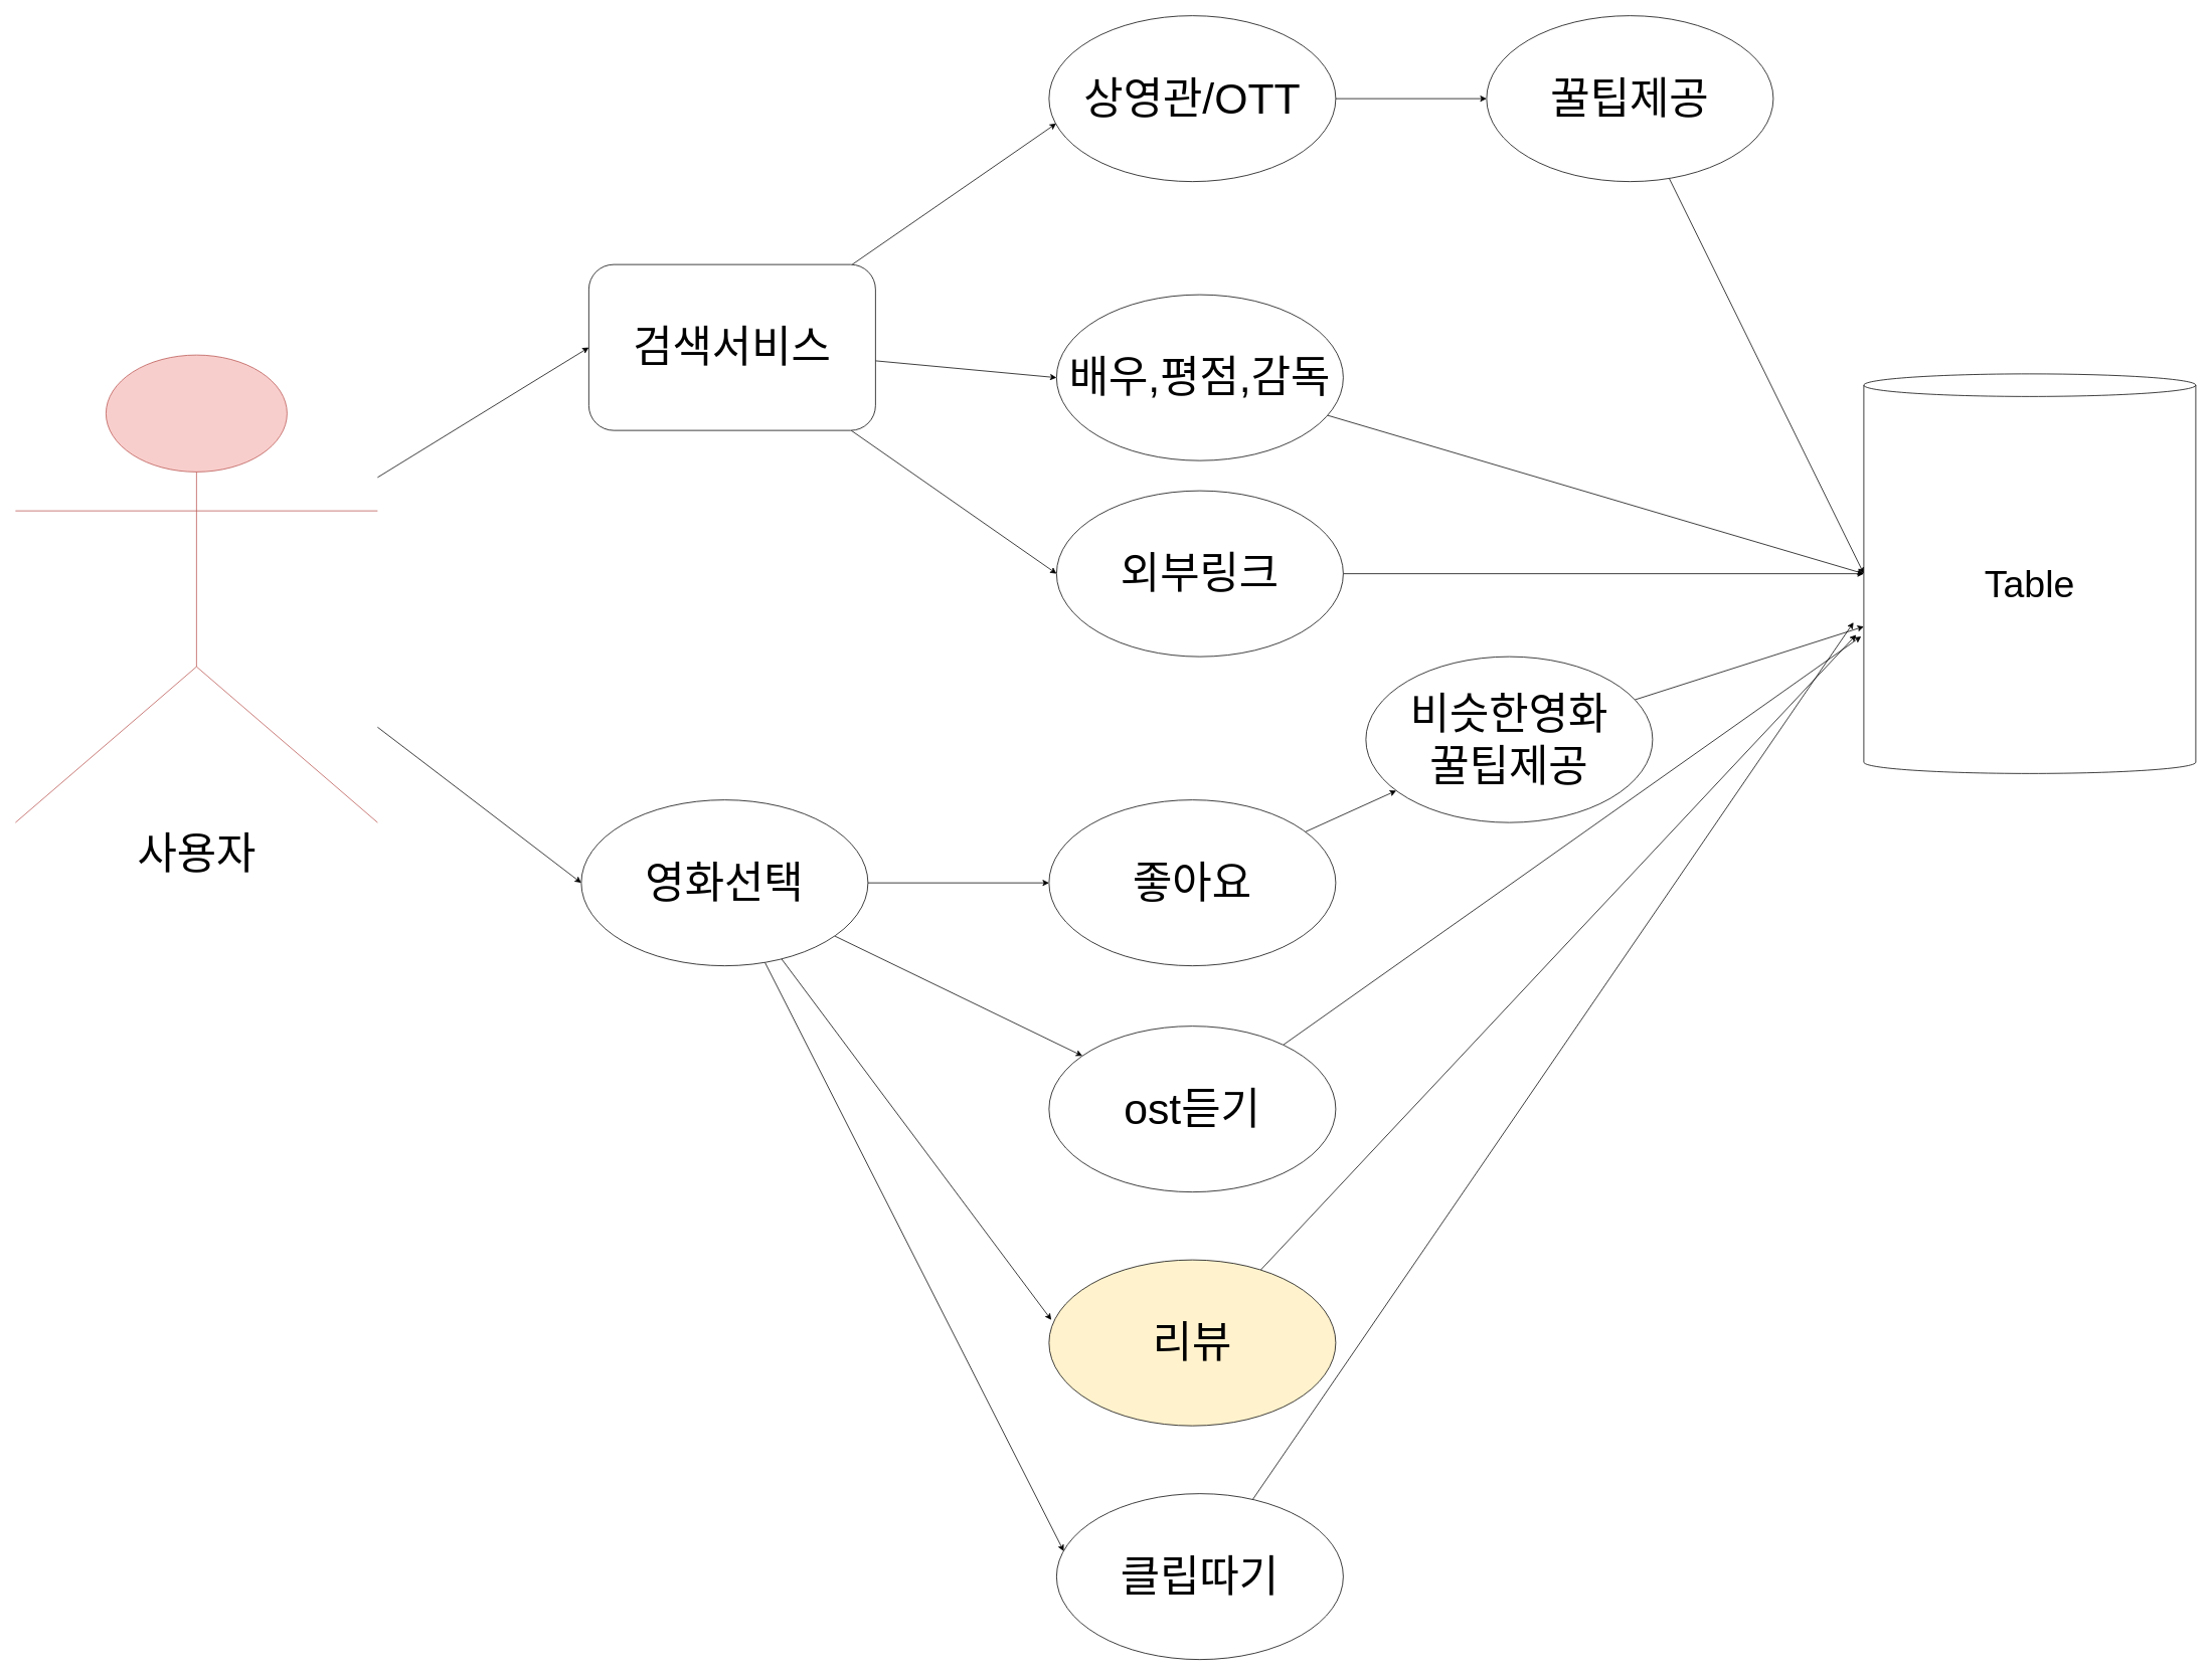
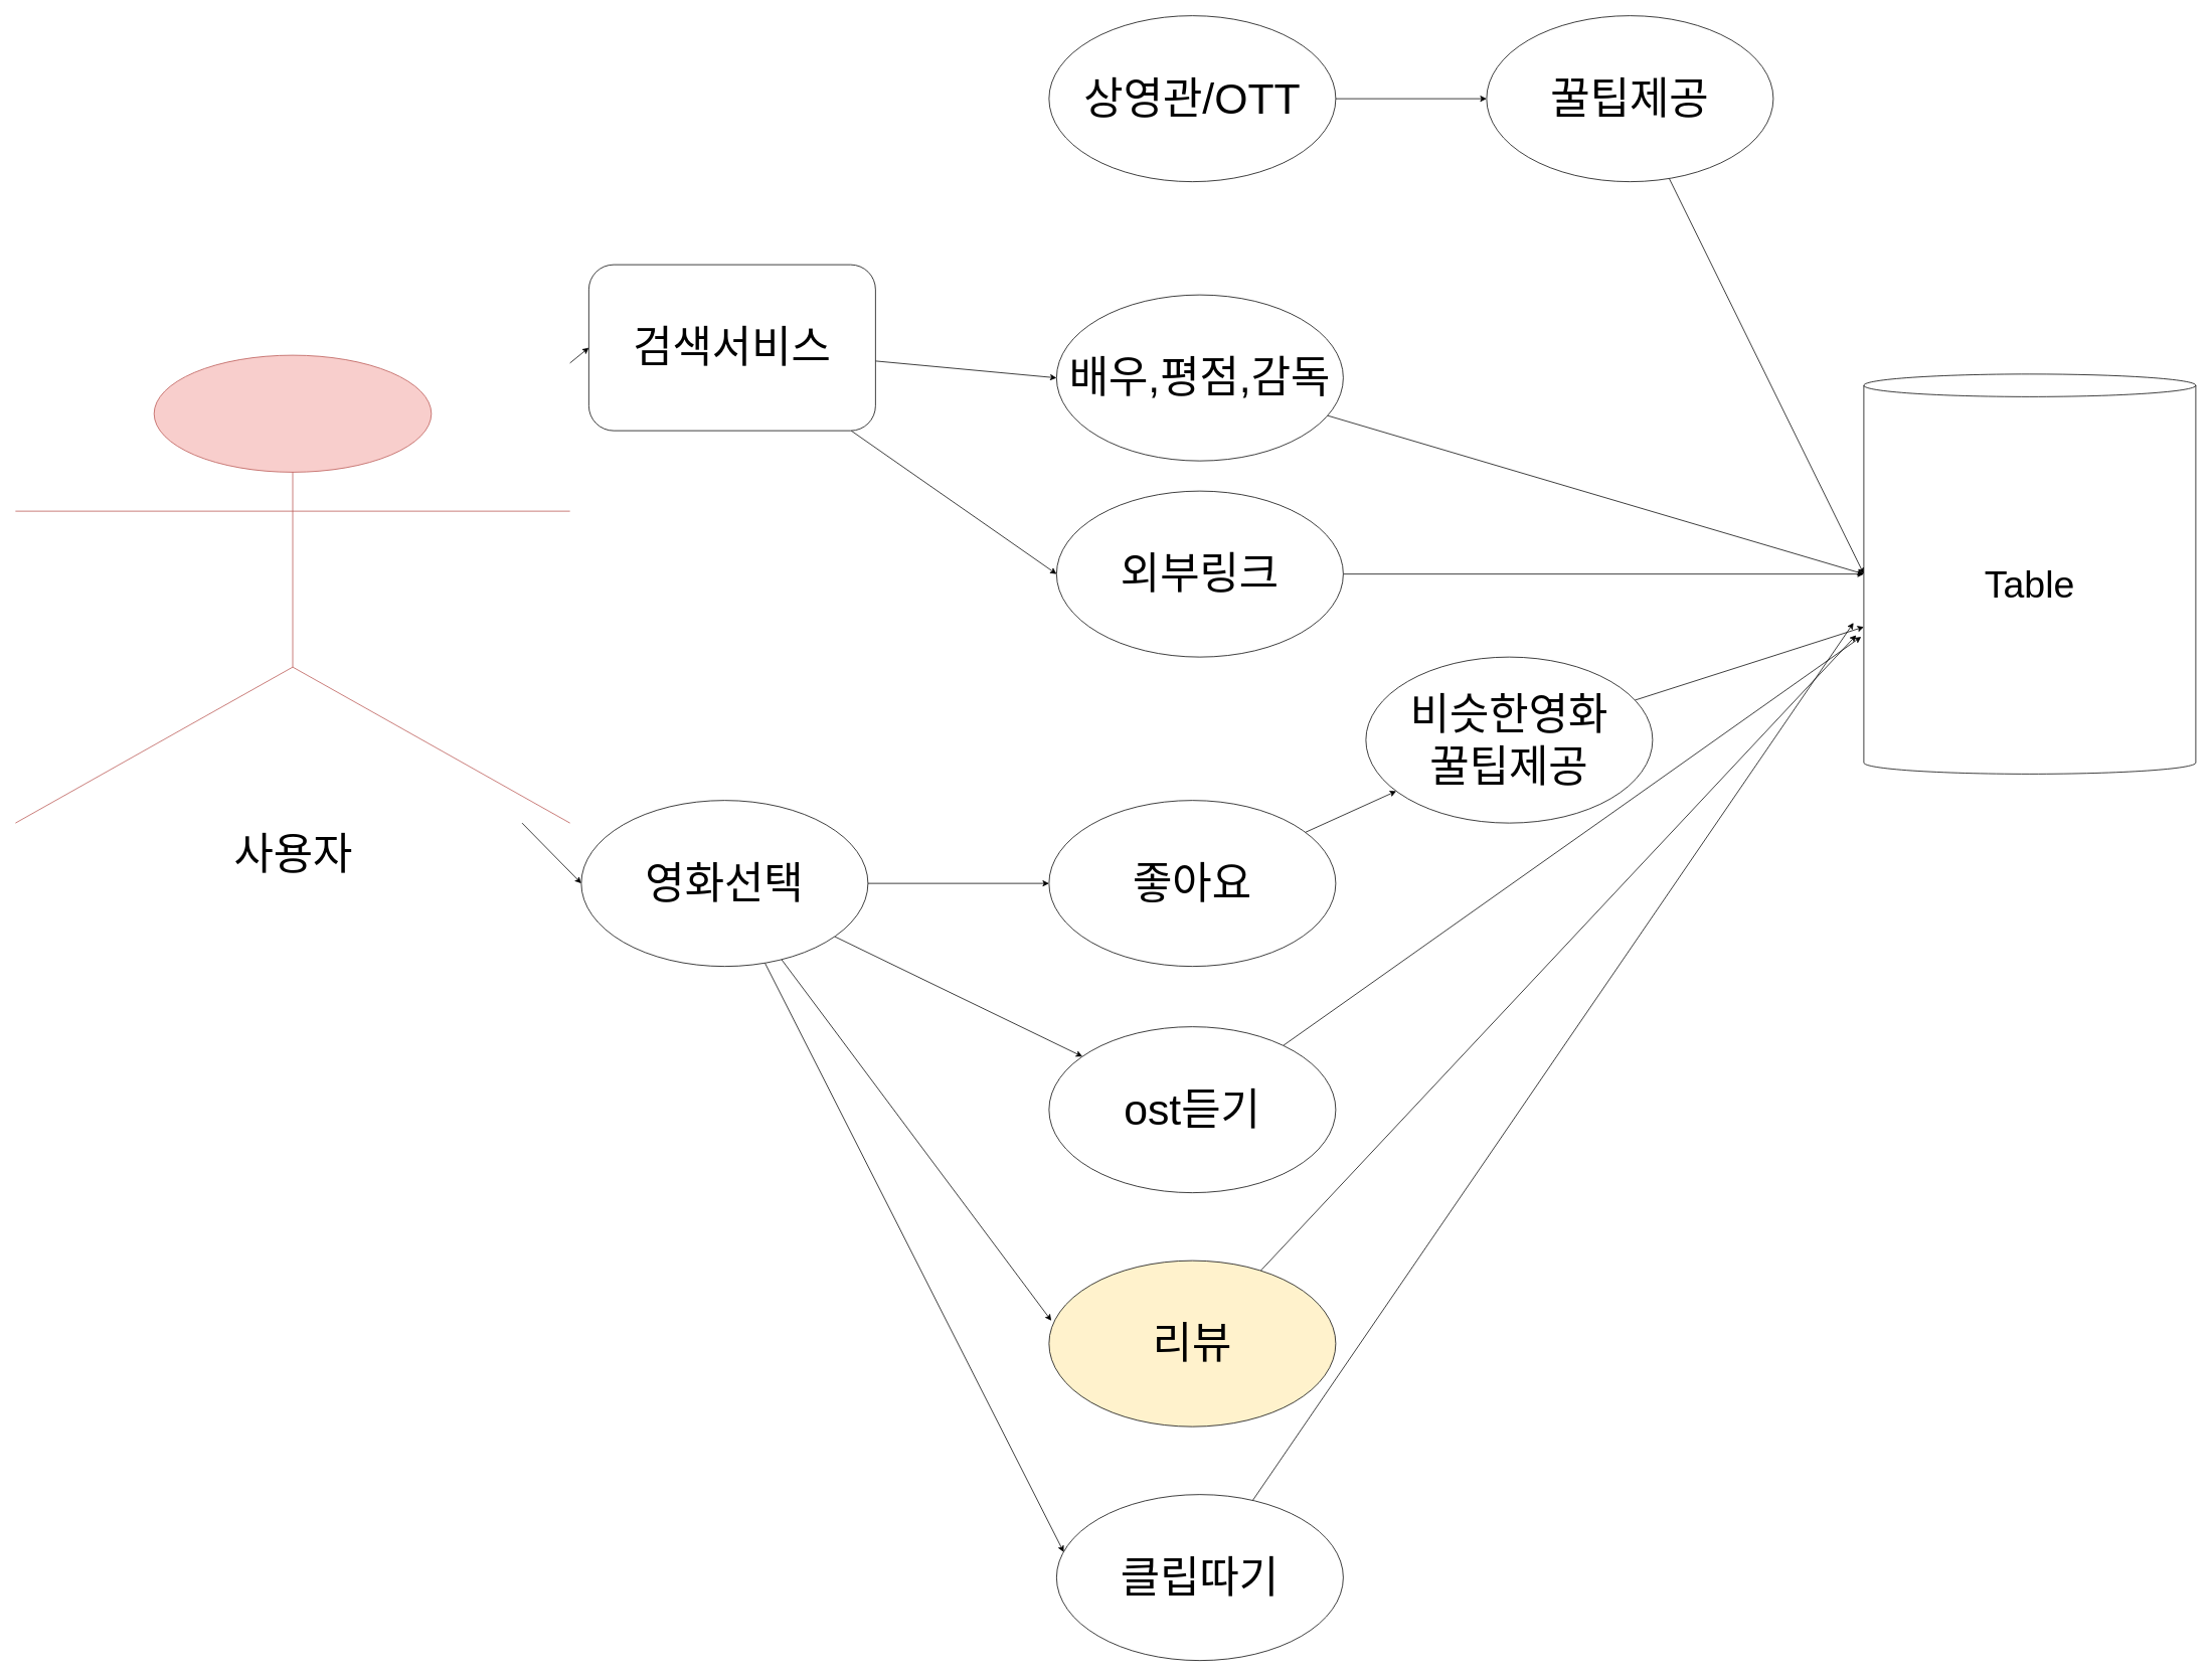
  <mxCell id="0" />
  <mxCell id="1" parent="0" />
  <mxCell id="2" style="edgeStyle=none;shape=connector;rounded=0;orthogonalLoop=1;jettySize=auto;html=1;labelBackgroundColor=default;strokeColor=default;fontFamily=Helvetica;fontSize=11;fontColor=default;endArrow=classic;entryX=0;entryY=0.5;entryDx=0;entryDy=0;" edge="1" parent="1" source="4" target="10"><mxGeometry relative="1" as="geometry"><mxPoint x="820" y="630" as="targetPoint" /></mxGeometry></mxCell>
  <mxCell id="3" style="edgeStyle=none;shape=connector;rounded=0;orthogonalLoop=1;jettySize=auto;html=1;entryX=0;entryY=0.5;entryDx=0;entryDy=0;labelBackgroundColor=default;strokeColor=default;fontFamily=Helvetica;fontSize=11;fontColor=default;endArrow=classic;" edge="1" parent="1" source="4" target="19"><mxGeometry relative="1" as="geometry" /></mxCell>
- <mxCell id="4" value="사용자&lt;br&gt;" style="shape=umlActor;verticalLabelPosition=bottom;verticalAlign=top;html=1;outlineConnect=0;fillColor=#f8cecc;strokeColor=#b85450;fontSize=57;" vertex="1" parent="1"><mxGeometry x="20" y="470" width="480" height="620" as="geometry" /></mxCell>
+ <mxCell id="4" value="사용자&lt;br&gt;" style="shape=umlActor;verticalLabelPosition=bottom;verticalAlign=top;html=1;outlineConnect=0;fillColor=#f8cecc;strokeColor=#b85450;fontSize=57;" vertex="1" parent="1"><mxGeometry x="20" y="470" width="735" height="620" as="geometry" /></mxCell>
  <mxCell id="5" style="edgeStyle=none;shape=connector;rounded=0;orthogonalLoop=1;jettySize=auto;html=1;entryX=0;entryY=0.5;entryDx=0;entryDy=0;labelBackgroundColor=default;strokeColor=default;fontFamily=Helvetica;fontSize=11;fontColor=default;endArrow=classic;" edge="1" parent="1" source="6" target="31"><mxGeometry relative="1" as="geometry" /></mxCell>
  <mxCell id="6" value="상영관/OTT" style="ellipse;whiteSpace=wrap;html=1;fontSize=57;" vertex="1" parent="1"><mxGeometry x="1390" y="20" width="380" height="220" as="geometry" /></mxCell>
  <mxCell id="7" style="rounded=0;orthogonalLoop=1;jettySize=auto;html=1;entryX=0;entryY=0.5;entryDx=0;entryDy=0;" edge="1" parent="1" source="10" target="12"><mxGeometry relative="1" as="geometry" /></mxCell>
- <mxCell id="8" style="rounded=0;orthogonalLoop=1;jettySize=auto;html=1;entryX=0.025;entryY=0.65;entryDx=0;entryDy=0;entryPerimeter=0;" edge="1" parent="1" source="10" target="6"><mxGeometry relative="1" as="geometry" /></mxCell>
  <mxCell id="9" style="rounded=0;orthogonalLoop=1;jettySize=auto;html=1;entryX=0;entryY=0.5;entryDx=0;entryDy=0;" edge="1" parent="1" source="10" target="14"><mxGeometry relative="1" as="geometry" /></mxCell>
  <mxCell id="10" value="검색서비스" style="whiteSpace=wrap;html=1;fontSize=57;rounded=1;" vertex="1" parent="1"><mxGeometry x="780" y="350" width="380" height="220" as="geometry" /></mxCell>
  <mxCell id="11" style="edgeStyle=none;shape=connector;rounded=0;orthogonalLoop=1;jettySize=auto;html=1;labelBackgroundColor=default;strokeColor=default;fontFamily=Helvetica;fontSize=11;fontColor=default;endArrow=classic;entryX=0;entryY=0.5;entryDx=0;entryDy=0;entryPerimeter=0;" edge="1" parent="1" source="12" target="32"><mxGeometry relative="1" as="geometry" /></mxCell>
  <mxCell id="12" value="배우,평점,감독&lt;br&gt;" style="ellipse;whiteSpace=wrap;html=1;fontSize=57;" vertex="1" parent="1"><mxGeometry x="1400" y="390" width="380" height="220" as="geometry" /></mxCell>
  <mxCell id="13" style="edgeStyle=none;shape=connector;rounded=0;orthogonalLoop=1;jettySize=auto;html=1;entryX=0;entryY=0.5;entryDx=0;entryDy=0;entryPerimeter=0;labelBackgroundColor=default;strokeColor=default;fontFamily=Helvetica;fontSize=11;fontColor=default;endArrow=classic;" edge="1" parent="1" source="14" target="32"><mxGeometry relative="1" as="geometry" /></mxCell>
  <mxCell id="14" value="외부링크&lt;br&gt;" style="ellipse;whiteSpace=wrap;html=1;fontSize=57;" vertex="1" parent="1"><mxGeometry x="1400" y="650" width="380" height="220" as="geometry" /></mxCell>
  <mxCell id="15" style="edgeStyle=none;shape=connector;rounded=0;orthogonalLoop=1;jettySize=auto;html=1;labelBackgroundColor=default;strokeColor=default;fontFamily=Helvetica;fontSize=11;fontColor=default;endArrow=classic;" edge="1" parent="1" source="19" target="21"><mxGeometry relative="1" as="geometry" /></mxCell>
  <mxCell id="16" style="edgeStyle=none;shape=connector;rounded=0;orthogonalLoop=1;jettySize=auto;html=1;labelBackgroundColor=default;strokeColor=default;fontFamily=Helvetica;fontSize=11;fontColor=default;endArrow=classic;" edge="1" parent="1" source="19" target="25"><mxGeometry relative="1" as="geometry" /></mxCell>
  <mxCell id="17" style="edgeStyle=none;shape=connector;rounded=0;orthogonalLoop=1;jettySize=auto;html=1;entryX=0.008;entryY=0.362;entryDx=0;entryDy=0;entryPerimeter=0;labelBackgroundColor=default;strokeColor=default;fontFamily=Helvetica;fontSize=11;fontColor=default;endArrow=classic;" edge="1" parent="1" source="19" target="27"><mxGeometry relative="1" as="geometry" /></mxCell>
  <mxCell id="18" style="edgeStyle=none;shape=connector;rounded=0;orthogonalLoop=1;jettySize=auto;html=1;entryX=0.025;entryY=0.347;entryDx=0;entryDy=0;entryPerimeter=0;labelBackgroundColor=default;strokeColor=default;fontFamily=Helvetica;fontSize=11;fontColor=default;endArrow=classic;" edge="1" parent="1" source="19" target="29"><mxGeometry relative="1" as="geometry" /></mxCell>
  <mxCell id="19" value="영화선택" style="ellipse;whiteSpace=wrap;html=1;fontSize=57;" vertex="1" parent="1"><mxGeometry x="770" y="1060" width="380" height="220" as="geometry" /></mxCell>
  <mxCell id="20" style="edgeStyle=none;shape=connector;rounded=0;orthogonalLoop=1;jettySize=auto;html=1;labelBackgroundColor=default;strokeColor=default;fontFamily=Helvetica;fontSize=11;fontColor=default;endArrow=classic;" edge="1" parent="1" source="21" target="23"><mxGeometry relative="1" as="geometry" /></mxCell>
  <mxCell id="21" value="좋아요" style="ellipse;whiteSpace=wrap;html=1;fontSize=57;" vertex="1" parent="1"><mxGeometry x="1390" y="1060" width="380" height="220" as="geometry" /></mxCell>
  <mxCell id="22" style="edgeStyle=none;shape=connector;rounded=0;orthogonalLoop=1;jettySize=auto;html=1;labelBackgroundColor=default;strokeColor=default;fontFamily=Helvetica;fontSize=11;fontColor=default;endArrow=classic;" edge="1" parent="1" source="23" target="32"><mxGeometry relative="1" as="geometry" /></mxCell>
  <mxCell id="23" value="비슷한영화&lt;br&gt;꿀팁제공" style="ellipse;whiteSpace=wrap;html=1;fontSize=57;" vertex="1" parent="1"><mxGeometry x="1810" y="870" width="380" height="220" as="geometry" /></mxCell>
  <mxCell id="24" style="edgeStyle=none;shape=connector;rounded=0;orthogonalLoop=1;jettySize=auto;html=1;labelBackgroundColor=default;strokeColor=default;fontFamily=Helvetica;fontSize=11;fontColor=default;endArrow=classic;entryX=-0.008;entryY=0.657;entryDx=0;entryDy=0;entryPerimeter=0;" edge="1" parent="1" source="25" target="32"><mxGeometry relative="1" as="geometry" /></mxCell>
  <mxCell id="25" value="ost듣기" style="ellipse;whiteSpace=wrap;html=1;fontSize=57;" vertex="1" parent="1"><mxGeometry x="1390" y="1360" width="380" height="220" as="geometry" /></mxCell>
  <mxCell id="26" style="edgeStyle=none;shape=connector;rounded=0;orthogonalLoop=1;jettySize=auto;html=1;labelBackgroundColor=default;strokeColor=default;fontFamily=Helvetica;fontSize=11;fontColor=default;endArrow=classic;entryX=-0.023;entryY=0.653;entryDx=0;entryDy=0;entryPerimeter=0;" edge="1" parent="1" source="27" target="32"><mxGeometry relative="1" as="geometry" /></mxCell>
  <mxCell id="27" value="리뷰" style="ellipse;whiteSpace=wrap;html=1;fontSize=57;fillColor=#fff2cc;" vertex="1" parent="1"><mxGeometry x="1390" y="1670" width="380" height="220" as="geometry" /></mxCell>
  <mxCell id="28" style="edgeStyle=none;shape=connector;rounded=0;orthogonalLoop=1;jettySize=auto;html=1;labelBackgroundColor=default;strokeColor=default;fontFamily=Helvetica;fontSize=11;fontColor=default;endArrow=classic;entryX=-0.031;entryY=0.622;entryDx=0;entryDy=0;entryPerimeter=0;" edge="1" parent="1" source="29" target="32"><mxGeometry relative="1" as="geometry" /></mxCell>
  <mxCell id="29" value="클립따기" style="ellipse;whiteSpace=wrap;html=1;fontSize=57;" vertex="1" parent="1"><mxGeometry x="1400" y="1980" width="380" height="220" as="geometry" /></mxCell>
  <mxCell id="30" style="edgeStyle=none;shape=connector;rounded=0;orthogonalLoop=1;jettySize=auto;html=1;labelBackgroundColor=default;strokeColor=default;fontFamily=Helvetica;fontSize=11;fontColor=default;endArrow=classic;entryX=0;entryY=0.5;entryDx=0;entryDy=0;entryPerimeter=0;" edge="1" parent="1" source="31" target="32"><mxGeometry relative="1" as="geometry" /></mxCell>
  <mxCell id="31" value="꿀팁제공" style="ellipse;whiteSpace=wrap;html=1;fontSize=57;" vertex="1" parent="1"><mxGeometry x="1970" y="20" width="380" height="220" as="geometry" /></mxCell>
  <mxCell id="32" value="&lt;font style=&quot;font-size: 50px;&quot;&gt;Table&lt;/font&gt;" style="shape=cylinder3;whiteSpace=wrap;html=1;boundedLbl=1;backgroundOutline=1;size=15;fontFamily=Helvetica;fontSize=11;fontColor=default;" vertex="1" parent="1"><mxGeometry x="2470" y="495" width="440" height="530" as="geometry" /></mxCell>
